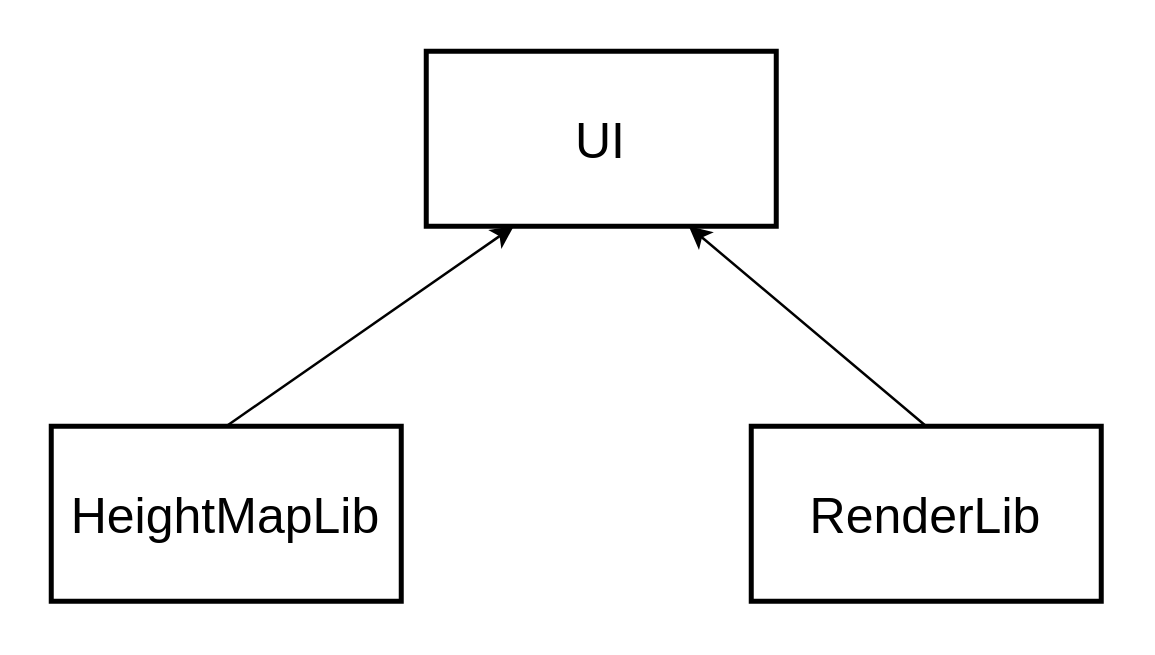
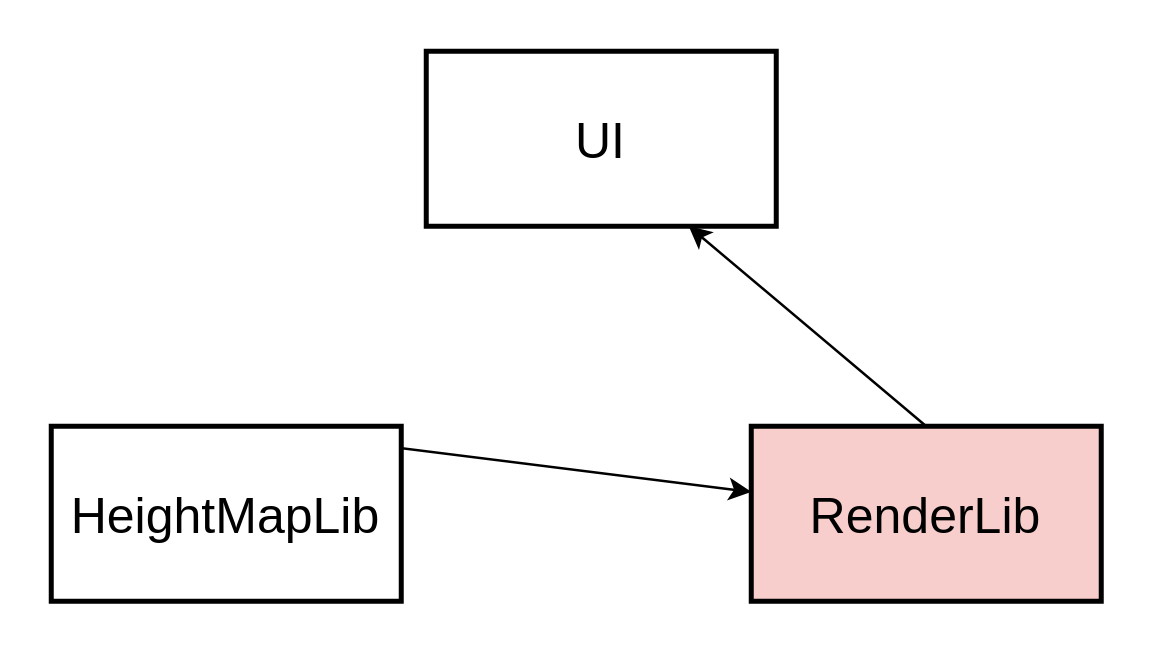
  <mxCell id="0" />
  <mxCell id="1" parent="0" />
  <mxCell id="2" value="&lt;font style=&quot;font-size: 20px&quot;&gt;UI&lt;/font&gt;" style="rounded=0;whiteSpace=wrap;html=1;absoluteArcSize=1;arcSize=14;strokeWidth=2;" vertex="1" parent="1"><mxGeometry x="170" y="20" width="140" height="70" as="geometry" /></mxCell>
- <mxCell id="3" style="rounded=0;orthogonalLoop=1;jettySize=auto;html=1;exitX=0.5;exitY=0;exitDx=0;exitDy=0;entryX=0.25;entryY=1;entryDx=0;entryDy=0;" edge="1" parent="1" source="4" target="2"><mxGeometry relative="1" as="geometry" /></mxCell>
+ <mxCell id="3" style="rounded=0;orthogonalLoop=1;jettySize=auto;html=1;exitX=0.5;exitY=0;exitDx=0;exitDy=0;" edge="1" parent="1" source="4" target="6"><mxGeometry relative="1" as="geometry" /></mxCell>
  <mxCell id="4" value="&lt;font style=&quot;font-size: 20px&quot;&gt;HeightMapLib&lt;/font&gt;" style="rounded=0;whiteSpace=wrap;html=1;absoluteArcSize=1;arcSize=14;strokeWidth=2;" vertex="1" parent="1"><mxGeometry x="20" y="170" width="140" height="70" as="geometry" /></mxCell>
  <mxCell id="5" style="edgeStyle=none;rounded=0;orthogonalLoop=1;jettySize=auto;html=1;exitX=0.5;exitY=0;exitDx=0;exitDy=0;entryX=0.75;entryY=1;entryDx=0;entryDy=0;" edge="1" parent="1" source="6" target="2"><mxGeometry relative="1" as="geometry" /></mxCell>
- <mxCell id="6" value="&lt;font style=&quot;font-size: 20px&quot;&gt;RenderLib&lt;/font&gt;" style="rounded=0;whiteSpace=wrap;html=1;absoluteArcSize=1;arcSize=14;strokeWidth=2;" vertex="1" parent="1"><mxGeometry x="300" y="170" width="140" height="70" as="geometry" /></mxCell>
+ <mxCell id="6" value="&lt;font style=&quot;font-size: 20px&quot;&gt;RenderLib&lt;/font&gt;" style="rounded=0;whiteSpace=wrap;html=1;absoluteArcSize=1;arcSize=14;strokeWidth=2;fillColor=#f8cecc;" vertex="1" parent="1"><mxGeometry x="300" y="170" width="140" height="70" as="geometry" /></mxCell>
